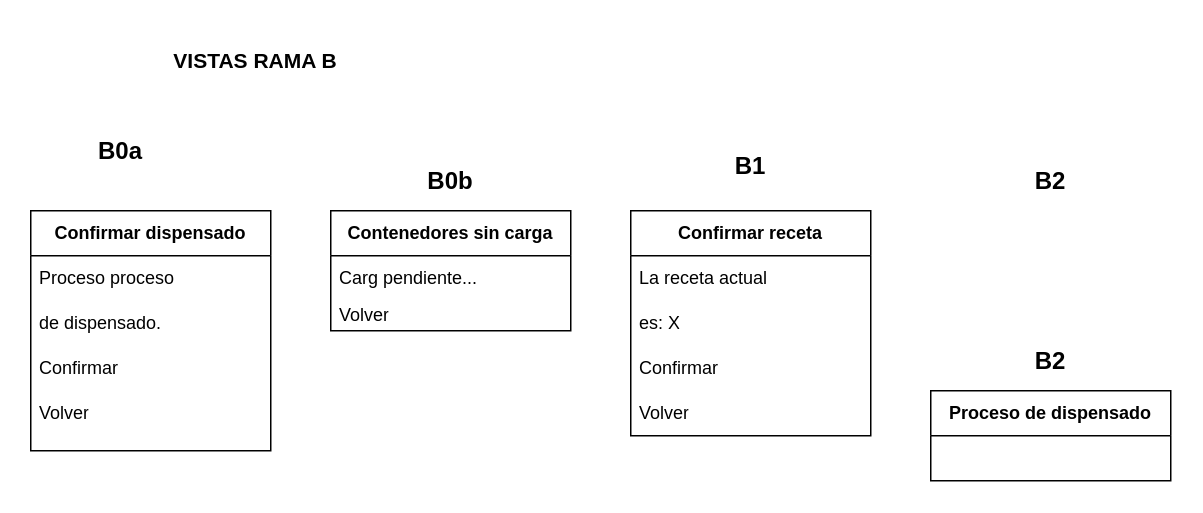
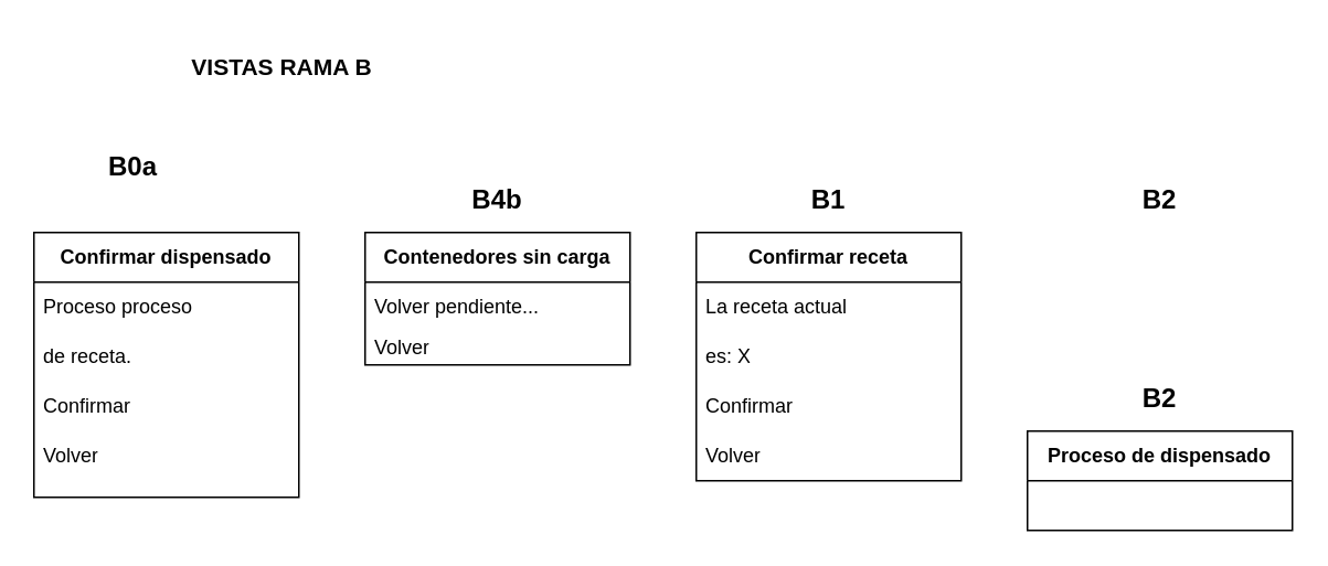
  <mxCell id="0" />
  <mxCell id="1" parent="0" />
  <mxCell id="2" value="&lt;b&gt;Confirmar dispensado&lt;/b&gt;" style="swimlane;fontStyle=0;childLayout=stackLayout;horizontal=1;startSize=30;horizontalStack=0;resizeParent=1;resizeParentMax=0;resizeLast=0;collapsible=1;marginBottom=0;whiteSpace=wrap;html=1;" parent="1" vertex="1"><mxGeometry x="20" y="140" width="160" height="160" as="geometry" /></mxCell>
  <mxCell id="3" value="Proceso proceso" style="text;strokeColor=none;fillColor=none;align=left;verticalAlign=middle;spacingLeft=4;spacingRight=4;overflow=hidden;points=[[0,0.5],[1,0.5]];portConstraint=eastwest;rotatable=0;whiteSpace=wrap;html=1;" parent="2" vertex="1"><mxGeometry y="30" width="160" height="30" as="geometry" /></mxCell>
- <mxCell id="4" value="de dispensado." style="text;strokeColor=none;fillColor=none;align=left;verticalAlign=middle;spacingLeft=4;spacingRight=4;overflow=hidden;points=[[0,0.5],[1,0.5]];portConstraint=eastwest;rotatable=0;whiteSpace=wrap;html=1;" parent="2" vertex="1"><mxGeometry y="60" width="160" height="30" as="geometry" /></mxCell>
+ <mxCell id="4" value="de receta." style="text;strokeColor=none;fillColor=none;align=left;verticalAlign=middle;spacingLeft=4;spacingRight=4;overflow=hidden;points=[[0,0.5],[1,0.5]];portConstraint=eastwest;rotatable=0;whiteSpace=wrap;html=1;" parent="2" vertex="1"><mxGeometry y="60" width="160" height="30" as="geometry" /></mxCell>
  <mxCell id="5" value="Confirmar" style="text;strokeColor=none;fillColor=none;align=left;verticalAlign=middle;spacingLeft=4;spacingRight=4;overflow=hidden;points=[[0,0.5],[1,0.5]];portConstraint=eastwest;rotatable=0;whiteSpace=wrap;html=1;" parent="2" vertex="1"><mxGeometry y="90" width="160" height="30" as="geometry" /></mxCell>
  <mxCell id="6" value="Volver" style="text;strokeColor=none;fillColor=none;align=left;verticalAlign=middle;spacingLeft=4;spacingRight=4;overflow=hidden;points=[[0,0.5],[1,0.5]];portConstraint=eastwest;rotatable=0;whiteSpace=wrap;html=1;" parent="2" vertex="1"><mxGeometry y="120" width="160" height="30" as="geometry" /></mxCell>
  <mxCell id="7" style="text;strokeColor=none;fillColor=none;align=left;verticalAlign=middle;spacingLeft=4;spacingRight=4;overflow=hidden;points=[[0,0.5],[1,0.5]];portConstraint=eastwest;rotatable=0;whiteSpace=wrap;html=1;" parent="2" vertex="1"><mxGeometry y="150" width="160" height="10" as="geometry" /></mxCell>
  <mxCell id="8" value="&lt;b&gt;&lt;font style=&quot;font-size: 14px;&quot;&gt;VISTAS RAMA B&lt;br&gt;&lt;/font&gt;&lt;/b&gt;" style="text;html=1;strokeColor=none;fillColor=none;align=center;verticalAlign=middle;whiteSpace=wrap;rounded=0;" parent="1" vertex="1"><mxGeometry x="90" y="20" width="160" height="40" as="geometry" /></mxCell>
  <mxCell id="9" value="&lt;b&gt;Contenedores sin carga&lt;/b&gt;" style="swimlane;fontStyle=0;childLayout=stackLayout;horizontal=1;startSize=30;horizontalStack=0;resizeParent=1;resizeParentMax=0;resizeLast=0;collapsible=1;marginBottom=0;whiteSpace=wrap;html=1;" parent="1" vertex="1"><mxGeometry x="220" y="140" width="160" height="80" as="geometry" /></mxCell>
- <mxCell id="10" value="Carg pendiente..." style="text;strokeColor=none;fillColor=none;align=left;verticalAlign=middle;spacingLeft=4;spacingRight=4;overflow=hidden;points=[[0,0.5],[1,0.5]];portConstraint=eastwest;rotatable=0;whiteSpace=wrap;html=1;" parent="9" vertex="1"><mxGeometry y="30" width="160" height="30" as="geometry" /></mxCell>
+ <mxCell id="10" value="Volver pendiente..." style="text;strokeColor=none;fillColor=none;align=left;verticalAlign=middle;spacingLeft=4;spacingRight=4;overflow=hidden;points=[[0,0.5],[1,0.5]];portConstraint=eastwest;rotatable=0;whiteSpace=wrap;html=1;" parent="9" vertex="1"><mxGeometry y="30" width="160" height="30" as="geometry" /></mxCell>
  <mxCell id="11" value="Volver" style="text;strokeColor=none;fillColor=none;align=left;verticalAlign=middle;spacingLeft=4;spacingRight=4;overflow=hidden;points=[[0,0.5],[1,0.5]];portConstraint=eastwest;rotatable=0;whiteSpace=wrap;html=1;" parent="9" vertex="1"><mxGeometry y="60" width="160" height="20" as="geometry" /></mxCell>
  <mxCell id="12" value="&lt;b&gt;Confirmar receta&lt;/b&gt;" style="swimlane;fontStyle=0;childLayout=stackLayout;horizontal=1;startSize=30;horizontalStack=0;resizeParent=1;resizeParentMax=0;resizeLast=0;collapsible=1;marginBottom=0;whiteSpace=wrap;html=1;" parent="1" vertex="1"><mxGeometry x="420" y="140" width="160" height="150" as="geometry" /></mxCell>
  <mxCell id="13" value="La receta actual" style="text;strokeColor=none;fillColor=none;align=left;verticalAlign=middle;spacingLeft=4;spacingRight=4;overflow=hidden;points=[[0,0.5],[1,0.5]];portConstraint=eastwest;rotatable=0;whiteSpace=wrap;html=1;" parent="12" vertex="1"><mxGeometry y="30" width="160" height="30" as="geometry" /></mxCell>
  <mxCell id="14" value="es: X" style="text;strokeColor=none;fillColor=none;align=left;verticalAlign=middle;spacingLeft=4;spacingRight=4;overflow=hidden;points=[[0,0.5],[1,0.5]];portConstraint=eastwest;rotatable=0;whiteSpace=wrap;html=1;" parent="12" vertex="1"><mxGeometry y="60" width="160" height="30" as="geometry" /></mxCell>
  <mxCell id="15" value="Confirmar" style="text;strokeColor=none;fillColor=none;align=left;verticalAlign=middle;spacingLeft=4;spacingRight=4;overflow=hidden;points=[[0,0.5],[1,0.5]];portConstraint=eastwest;rotatable=0;whiteSpace=wrap;html=1;" parent="12" vertex="1"><mxGeometry y="90" width="160" height="30" as="geometry" /></mxCell>
  <mxCell id="16" value="Volver" style="text;strokeColor=none;fillColor=none;align=left;verticalAlign=middle;spacingLeft=4;spacingRight=4;overflow=hidden;points=[[0,0.5],[1,0.5]];portConstraint=eastwest;rotatable=0;whiteSpace=wrap;html=1;" parent="12" vertex="1"><mxGeometry y="120" width="160" height="30" as="geometry" /></mxCell>
  <mxCell id="17" value="&lt;span style=&quot;font-size: 16px;&quot;&gt;&lt;b&gt;B0a&lt;/b&gt;&lt;/span&gt;" style="text;html=1;strokeColor=none;fillColor=none;align=center;verticalAlign=middle;whiteSpace=wrap;rounded=0;" parent="1" vertex="1"><mxGeometry x="40" y="80" width="80" height="40" as="geometry" /></mxCell>
- <mxCell id="18" value="&lt;font style=&quot;font-size: 16px;&quot;&gt;&lt;b&gt;B0b&lt;/b&gt;&lt;/font&gt;" style="text;html=1;strokeColor=none;fillColor=none;align=center;verticalAlign=middle;whiteSpace=wrap;rounded=0;" parent="1" vertex="1"><mxGeometry x="260" y="100" width="80" height="40" as="geometry" /></mxCell>
- <mxCell id="19" value="&lt;font style=&quot;font-size: 16px;&quot;&gt;&lt;b&gt;B1&lt;/b&gt;&lt;/font&gt;" style="text;html=1;strokeColor=none;fillColor=none;align=center;verticalAlign=middle;whiteSpace=wrap;rounded=0;" parent="1" vertex="1"><mxGeometry x="460" y="90" width="80" height="40" as="geometry" /></mxCell>
+ <mxCell id="18" value="&lt;font style=&quot;font-size: 16px;&quot;&gt;&lt;b&gt;B4b&lt;/b&gt;&lt;/font&gt;" style="text;html=1;strokeColor=none;fillColor=none;align=center;verticalAlign=middle;whiteSpace=wrap;rounded=0;" parent="1" vertex="1"><mxGeometry x="260" y="100" width="80" height="40" as="geometry" /></mxCell>
+ <mxCell id="19" value="&lt;font style=&quot;font-size: 16px;&quot;&gt;&lt;b&gt;B1&lt;/b&gt;&lt;/font&gt;" style="text;html=1;strokeColor=none;fillColor=none;align=center;verticalAlign=middle;whiteSpace=wrap;rounded=0;" parent="1" vertex="1"><mxGeometry x="460" y="100" width="80" height="40" as="geometry" /></mxCell>
  <mxCell id="20" value="&lt;font style=&quot;font-size: 16px;&quot;&gt;&lt;b&gt;B2&lt;/b&gt;&lt;/font&gt;" style="text;html=1;strokeColor=none;fillColor=none;align=center;verticalAlign=middle;whiteSpace=wrap;rounded=0;" parent="1" vertex="1"><mxGeometry x="660" y="100" width="80" height="40" as="geometry" /></mxCell>
  <mxCell id="21" value="&lt;font style=&quot;font-size: 16px;&quot;&gt;&lt;b&gt;B2&lt;/b&gt;&lt;/font&gt;" style="text;html=1;strokeColor=none;fillColor=none;align=center;verticalAlign=middle;whiteSpace=wrap;rounded=0;" parent="1" vertex="1"><mxGeometry x="660" y="220" width="80" height="40" as="geometry" /></mxCell>
  <mxCell id="22" value="&lt;b&gt;Proceso de dispensado&lt;/b&gt;" style="swimlane;fontStyle=0;childLayout=stackLayout;horizontal=1;startSize=30;horizontalStack=0;resizeParent=1;resizeParentMax=0;resizeLast=0;collapsible=1;marginBottom=0;whiteSpace=wrap;html=1;" parent="1" vertex="1"><mxGeometry x="620" y="260" width="160" height="60" as="geometry" /></mxCell>
